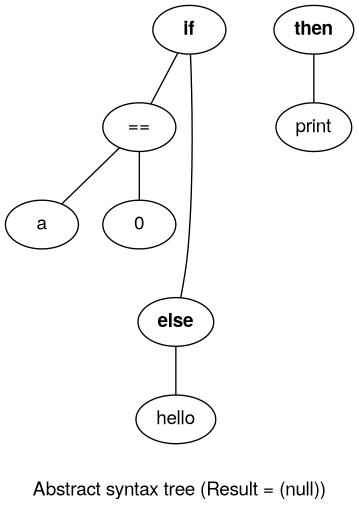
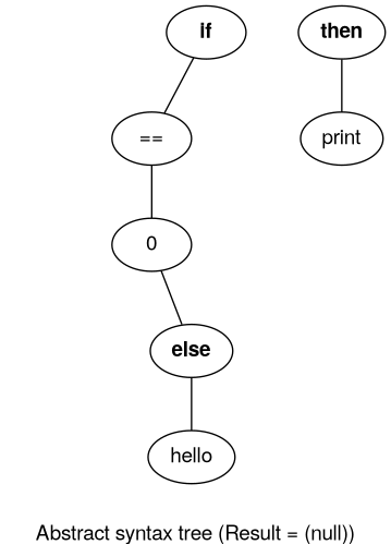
  graph {
    fontname="Helvetica,Arial,sans-serif"
    label="Abstract syntax tree (Result = (null))"
    node [fontname="Helvetica,Arial,sans-serif"]
    n1 [fontname="Helvetica,Arial,sans-serif bold" label=if]
    n2 [label="=="]
    n3 [fontname="Helvetica,Arial,sans-serif bold" label=then]
    n4 [fontname="Helvetica,Arial,sans-serif bold" label=else]
-   n5 [label=a]
    n6 [label=0]
    n7 [label=print]
    n8 [label=hello]
    subgraph sub_1 {
      n1
      n2
      n3
      n4
-     n5
      n6
      n7
      n8
    }
    n1 -- n2
-   n1 -- n4
-   n2 -- n5
+   n6 -- n4
    n2 -- n6
    n3 -- n7
    n4 -- n8
  }
